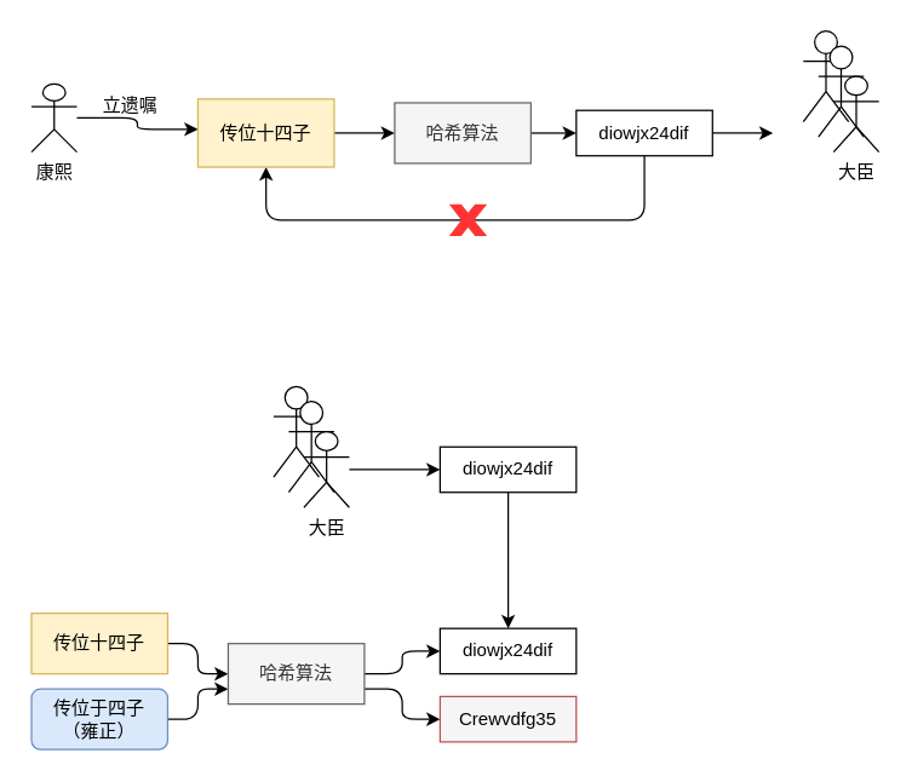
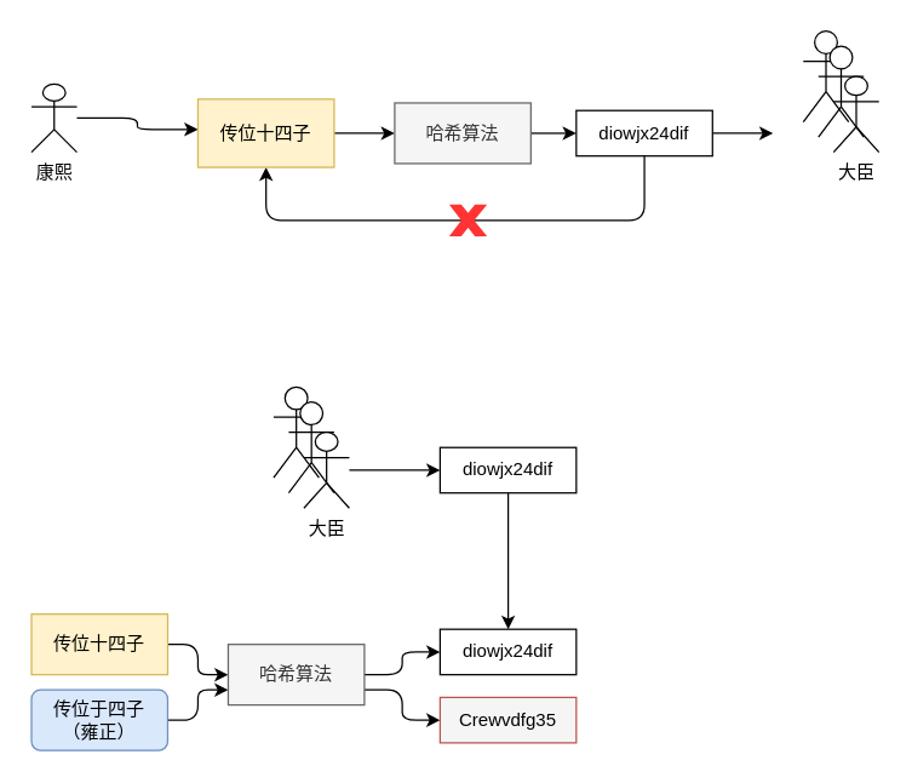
  <mxCell id="0" />
  <mxCell id="1" parent="0" />
  <mxCell id="2" style="edgeStyle=elbowEdgeStyle;html=1;entryX=0;entryY=0.5;entryDx=0;entryDy=0;" edge="1" parent="1" source="3" target="8"><mxGeometry relative="1" as="geometry" /></mxCell>
  <mxCell id="3" value="传位十四子" style="rounded=0;whiteSpace=wrap;html=1;fillColor=#fff2cc;strokeColor=#d6b656;" vertex="1" parent="1"><mxGeometry x="20" y="405" width="90" height="40" as="geometry" /></mxCell>
  <mxCell id="4" style="edgeStyle=elbowEdgeStyle;html=1;entryX=0;entryY=0.75;entryDx=0;entryDy=0;" edge="1" parent="1" source="5" target="8"><mxGeometry relative="1" as="geometry" /></mxCell>
  <mxCell id="5" value="传位于四子&lt;br&gt;（雍正）" style="whiteSpace=wrap;html=1;fillColor=#dae8fc;strokeColor=#6c8ebf;rounded=1;" vertex="1" parent="1"><mxGeometry x="20" y="455" width="90" height="40" as="geometry" /></mxCell>
  <mxCell id="6" style="edgeStyle=elbowEdgeStyle;html=1;entryX=0;entryY=0.5;entryDx=0;entryDy=0;" edge="1" parent="1" target="28"><mxGeometry relative="1" as="geometry"><mxPoint x="240" y="445" as="sourcePoint" /></mxGeometry></mxCell>
  <mxCell id="7" style="edgeStyle=elbowEdgeStyle;html=1;entryX=0;entryY=0.5;entryDx=0;entryDy=0;exitX=1;exitY=0.75;exitDx=0;exitDy=0;" edge="1" parent="1" source="8" target="29"><mxGeometry relative="1" as="geometry"><mxPoint x="240" y="455" as="sourcePoint" /></mxGeometry></mxCell>
  <mxCell id="8" value="哈希算法" style="rounded=0;whiteSpace=wrap;html=1;fillColor=#f5f5f5;strokeColor=#666666;fontColor=#333333;" vertex="1" parent="1"><mxGeometry x="150" y="425" width="90" height="40" as="geometry" /></mxCell>
  <mxCell id="9" style="edgeStyle=elbowEdgeStyle;html=1;entryX=0;entryY=0.5;entryDx=0;entryDy=0;" edge="1" parent="1" source="10"><mxGeometry relative="1" as="geometry"><mxPoint x="130" y="85" as="targetPoint" /></mxGeometry></mxCell>
  <mxCell id="10" value="康熙" style="shape=umlActor;verticalLabelPosition=bottom;verticalAlign=top;html=1;outlineConnect=0;" vertex="1" parent="1"><mxGeometry x="20" y="55" width="30" height="45" as="geometry" /></mxCell>
- <mxCell id="11" value="立遗嘱" style="text;html=1;align=center;verticalAlign=middle;resizable=0;points=[];autosize=1;strokeColor=none;" vertex="1" parent="1"><mxGeometry x="60" y="60" width="50" height="20" as="geometry" /></mxCell>
  <mxCell id="12" style="edgeStyle=elbowEdgeStyle;html=1;" edge="1" parent="1" source="14"><mxGeometry relative="1" as="geometry"><mxPoint x="510" y="87.5" as="targetPoint" /></mxGeometry></mxCell>
  <mxCell id="13" style="edgeStyle=elbowEdgeStyle;html=1;entryX=0.5;entryY=1;entryDx=0;entryDy=0;exitX=0.5;exitY=1;exitDx=0;exitDy=0;" edge="1" parent="1" source="14" target="16"><mxGeometry relative="1" as="geometry"><Array as="points"><mxPoint x="300" y="145" /></Array></mxGeometry></mxCell>
  <mxCell id="14" value="diowjx24dif" style="rounded=0;whiteSpace=wrap;html=1;" vertex="1" parent="1"><mxGeometry x="380" y="72.5" width="90" height="30" as="geometry" /></mxCell>
  <mxCell id="15" style="edgeStyle=elbowEdgeStyle;html=1;entryX=0;entryY=0.5;entryDx=0;entryDy=0;" edge="1" parent="1" source="16" target="18"><mxGeometry relative="1" as="geometry" /></mxCell>
  <mxCell id="16" value="传位十四子" style="rounded=0;whiteSpace=wrap;html=1;fillColor=#fff2cc;strokeColor=#d6b656;" vertex="1" parent="1"><mxGeometry x="130" y="65" width="90" height="45" as="geometry" /></mxCell>
  <mxCell id="17" style="edgeStyle=elbowEdgeStyle;html=1;entryX=0;entryY=0.5;entryDx=0;entryDy=0;" edge="1" parent="1" source="18" target="14"><mxGeometry relative="1" as="geometry"><mxPoint x="395" y="90" as="targetPoint" /></mxGeometry></mxCell>
  <mxCell id="18" value="哈希算法" style="rounded=0;whiteSpace=wrap;html=1;fillColor=#f5f5f5;strokeColor=#666666;fontColor=#333333;" vertex="1" parent="1"><mxGeometry x="260" y="67.5" width="90" height="40" as="geometry" /></mxCell>
  <mxCell id="19" value="" style="group" vertex="1" connectable="0" parent="1"><mxGeometry x="530" y="20" width="50" height="80" as="geometry" /></mxCell>
  <mxCell id="20" value="" style="shape=umlActor;verticalLabelPosition=bottom;verticalAlign=top;html=1;outlineConnect=0;" vertex="1" parent="19"><mxGeometry width="30" height="60" as="geometry" /></mxCell>
  <mxCell id="21" value="" style="shape=umlActor;verticalLabelPosition=bottom;verticalAlign=top;html=1;outlineConnect=0;" vertex="1" parent="19"><mxGeometry x="10" y="10" width="30" height="60" as="geometry" /></mxCell>
  <mxCell id="22" value="大臣" style="shape=umlActor;verticalLabelPosition=bottom;verticalAlign=top;html=1;outlineConnect=0;" vertex="1" parent="19"><mxGeometry x="20" y="30" width="30" height="50" as="geometry" /></mxCell>
  <mxCell id="23" value="" style="verticalLabelPosition=bottom;verticalAlign=top;html=1;shape=mxgraph.basic.x;fillColor=#FF3333;strokeColor=#FF3333;" vertex="1" parent="1"><mxGeometry x="297" y="135" width="23" height="20" as="geometry" /></mxCell>
  <mxCell id="24" value="" style="group" vertex="1" connectable="0" parent="1"><mxGeometry x="180" y="255" width="50" height="80" as="geometry" /></mxCell>
  <mxCell id="25" value="" style="shape=umlActor;verticalLabelPosition=bottom;verticalAlign=top;html=1;outlineConnect=0;" vertex="1" parent="24"><mxGeometry width="30" height="60" as="geometry" /></mxCell>
  <mxCell id="26" value="" style="shape=umlActor;verticalLabelPosition=bottom;verticalAlign=top;html=1;outlineConnect=0;" vertex="1" parent="24"><mxGeometry x="10" y="10" width="30" height="60" as="geometry" /></mxCell>
  <mxCell id="27" value="大臣" style="shape=umlActor;verticalLabelPosition=bottom;verticalAlign=top;html=1;outlineConnect=0;" vertex="1" parent="24"><mxGeometry x="20" y="30" width="30" height="50" as="geometry" /></mxCell>
  <mxCell id="28" value="diowjx24dif" style="rounded=0;whiteSpace=wrap;html=1;" vertex="1" parent="1"><mxGeometry x="290" y="415" width="90" height="30" as="geometry" /></mxCell>
  <mxCell id="29" value="Crewvdfg35" style="rounded=0;whiteSpace=wrap;html=1;fillColor=#f5f5f5;strokeColor=#b85450;" vertex="1" parent="1"><mxGeometry x="290" y="460" width="90" height="30" as="geometry" /></mxCell>
  <mxCell id="30" style="edgeStyle=elbowEdgeStyle;html=1;entryX=0.5;entryY=0;entryDx=0;entryDy=0;" edge="1" parent="1" source="31" target="28"><mxGeometry relative="1" as="geometry" /></mxCell>
  <mxCell id="31" value="diowjx24dif" style="rounded=0;whiteSpace=wrap;html=1;" vertex="1" parent="1"><mxGeometry x="290" y="295" width="90" height="30" as="geometry" /></mxCell>
  <mxCell id="32" style="edgeStyle=elbowEdgeStyle;html=1;entryX=0;entryY=0.5;entryDx=0;entryDy=0;" edge="1" parent="1" source="27" target="31"><mxGeometry relative="1" as="geometry" /></mxCell>
